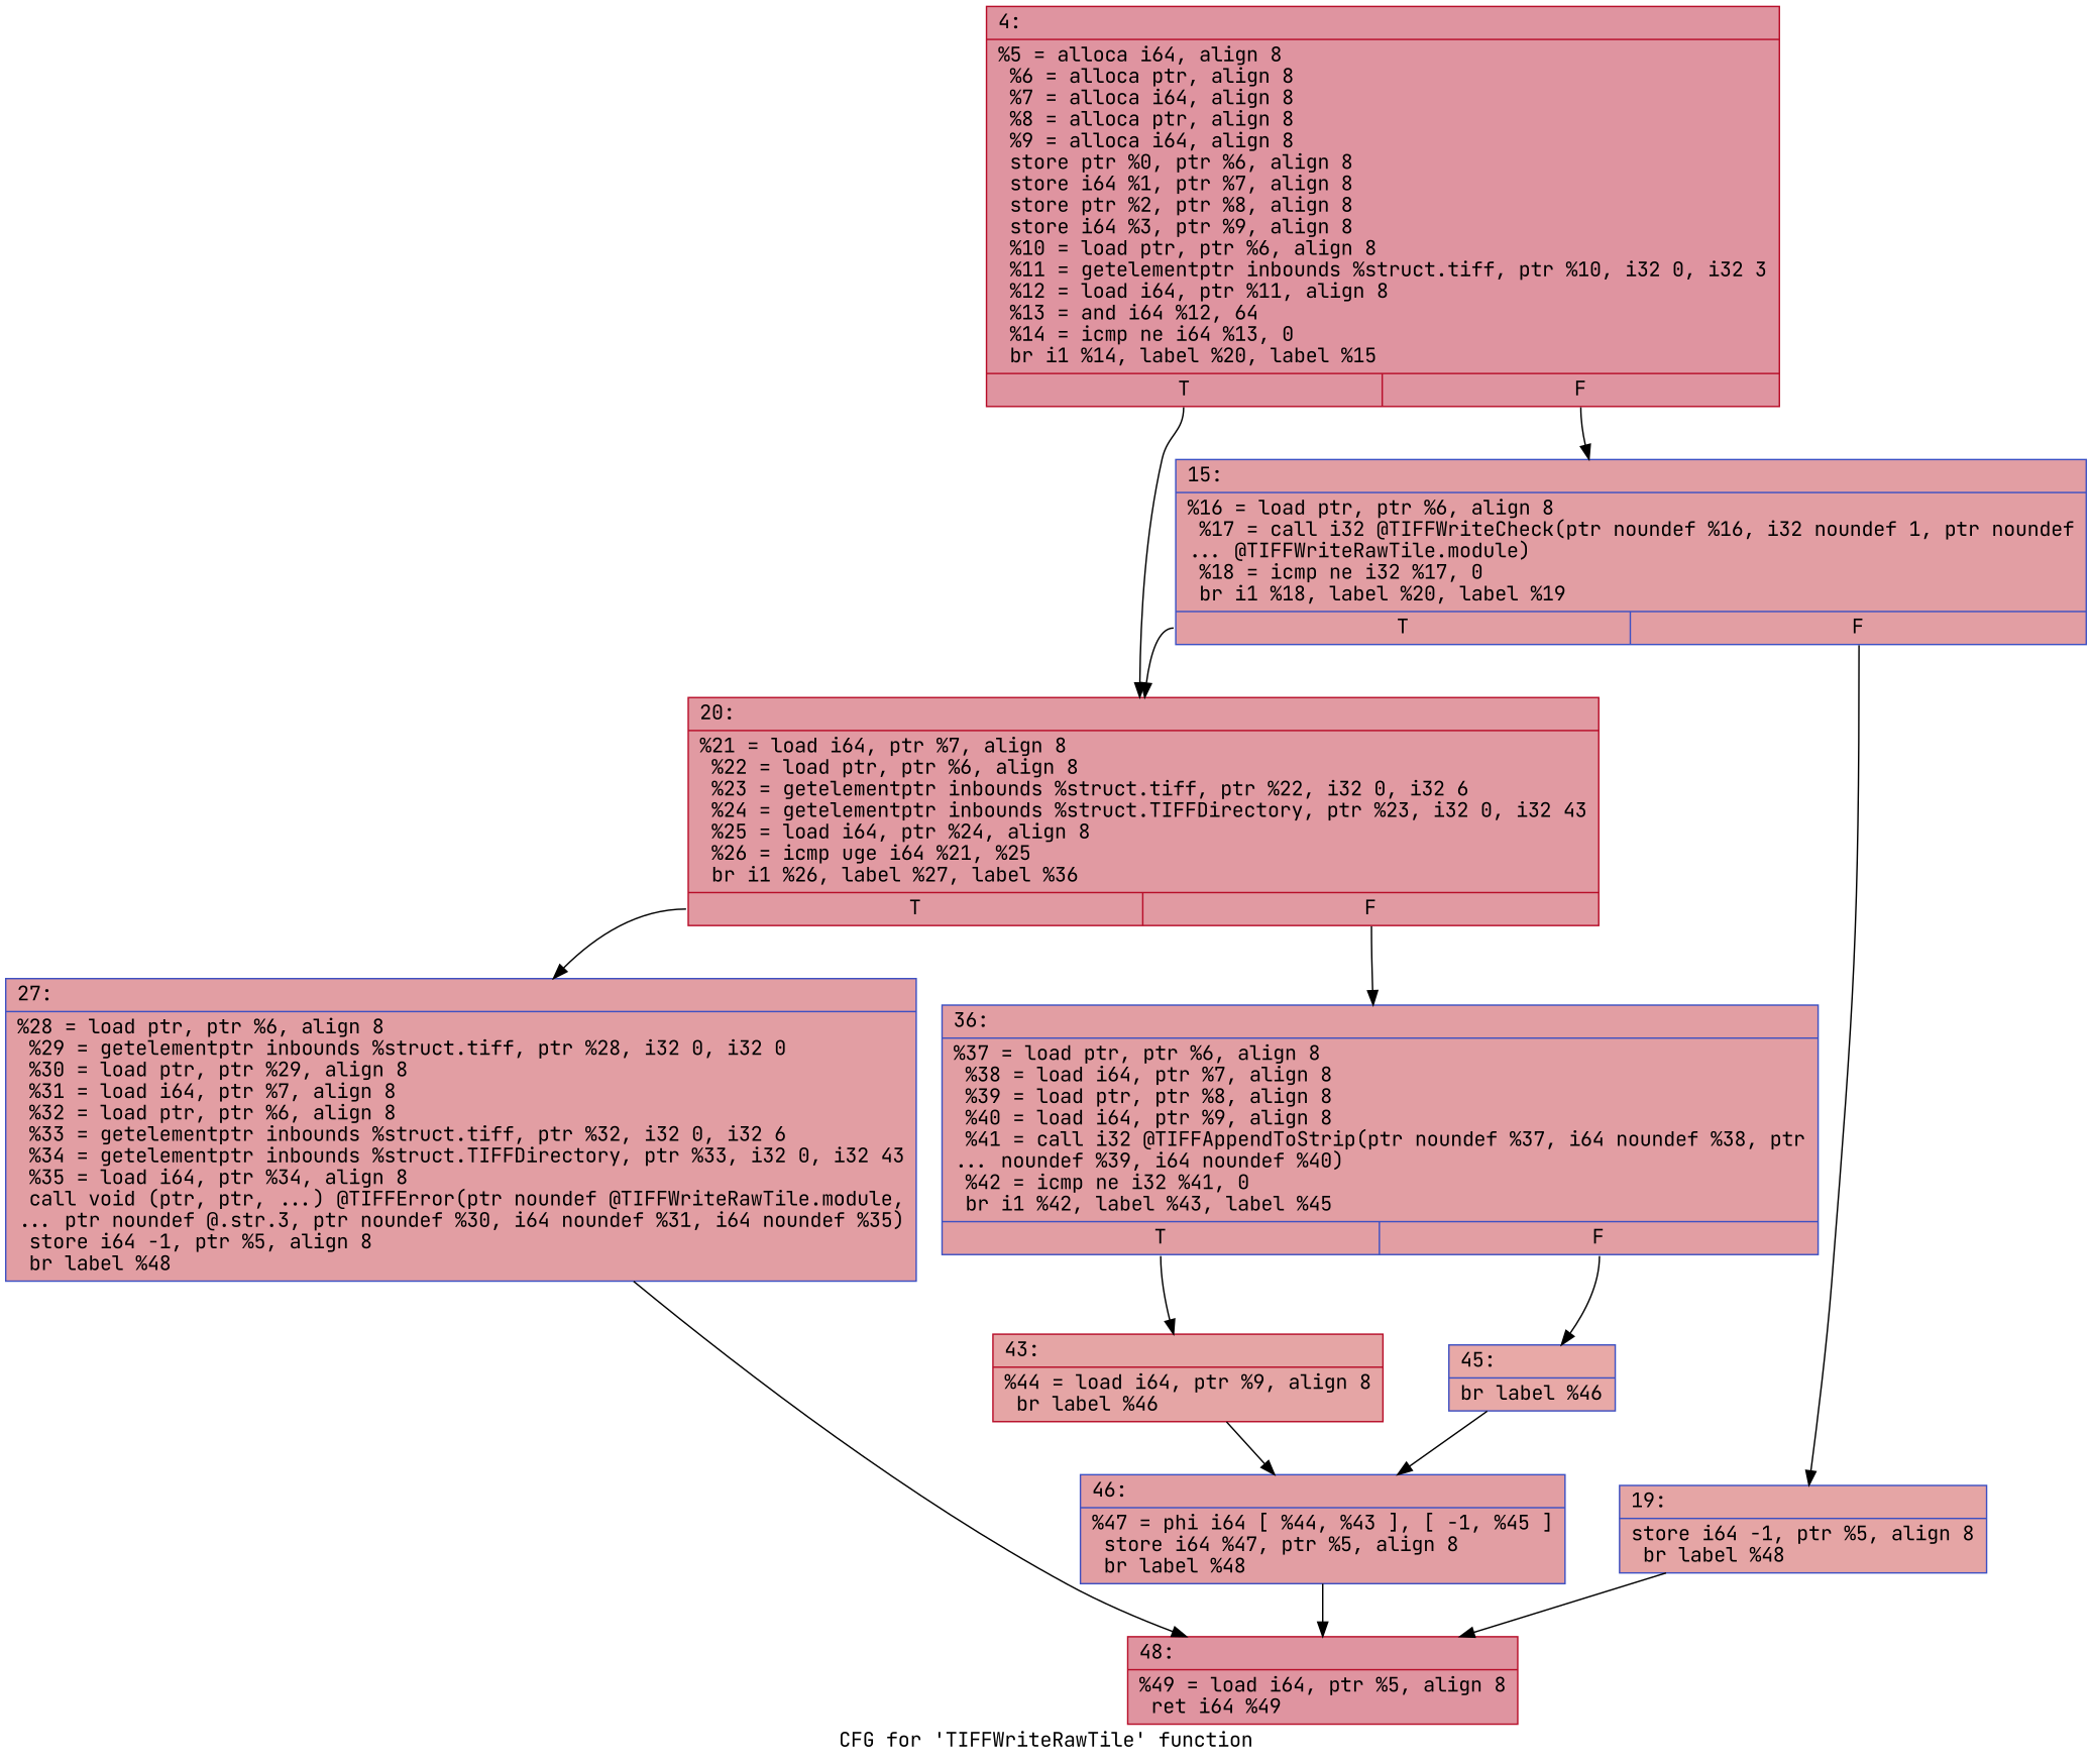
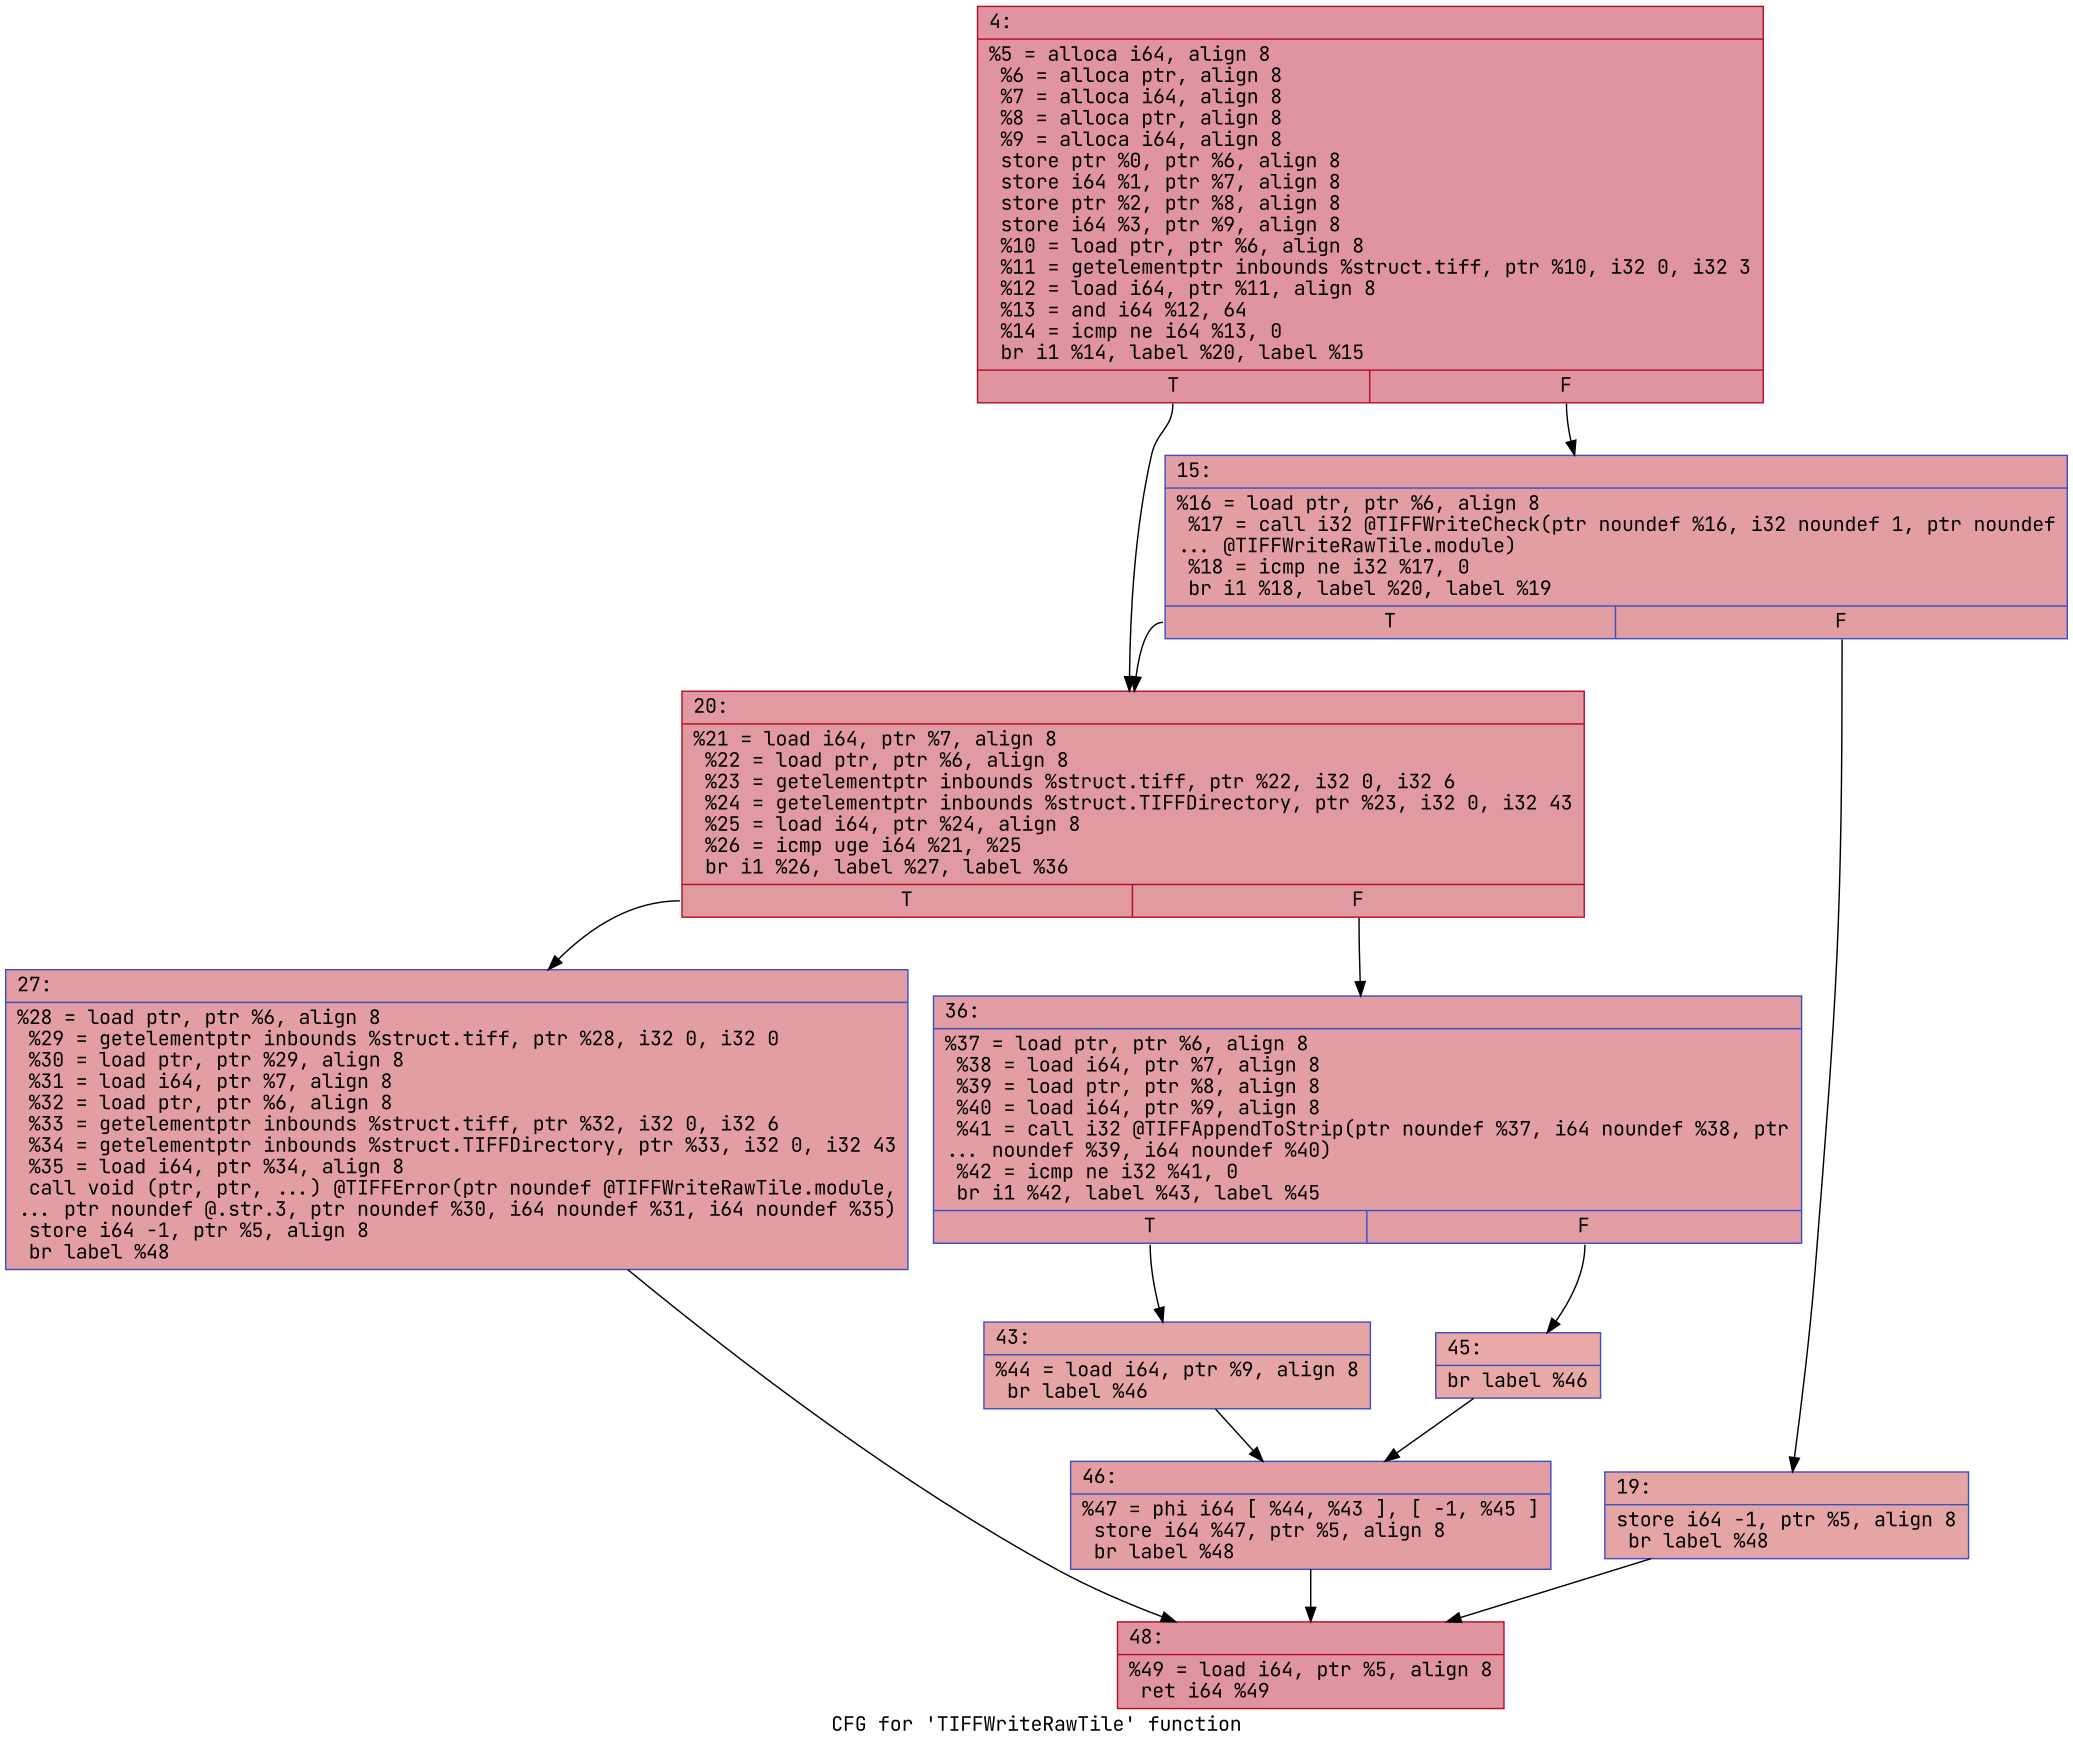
  digraph {
    label="CFG for 'TIFFWriteRawTile' function"
    fontname="JetBrains Mono"
    node [color="#3d50c3ff" fillcolor="#be242e70" fontname="JetBrains Mono" shape=record style=filled]
    edge [fontname="JetBrains Mono"]
    n1 [color="#b70d28ff" fillcolor="#b70d2870" label="{4:\l|  %5 = alloca i64, align 8\l  %6 = alloca ptr, align 8\l  %7 = alloca i64, align 8\l  %8 = alloca ptr, align 8\l  %9 = alloca i64, align 8\l  store ptr %0, ptr %6, align 8\l  store i64 %1, ptr %7, align 8\l  store ptr %2, ptr %8, align 8\l  store i64 %3, ptr %9, align 8\l  %10 = load ptr, ptr %6, align 8\l  %11 = getelementptr inbounds %struct.tiff, ptr %10, i32 0, i32 3\l  %12 = load i64, ptr %11, align 8\l  %13 = and i64 %12, 64\l  %14 = icmp ne i64 %13, 0\l  br i1 %14, label %20, label %15\l|{<s0>T|<s1>F}}"]
    n2 [color="#b70d28ff" fillcolor="#bb1b2c70" label="{20:\l|  %21 = load i64, ptr %7, align 8\l  %22 = load ptr, ptr %6, align 8\l  %23 = getelementptr inbounds %struct.tiff, ptr %22, i32 0, i32 6\l  %24 = getelementptr inbounds %struct.TIFFDirectory, ptr %23, i32 0, i32 43\l  %25 = load i64, ptr %24, align 8\l  %26 = icmp uge i64 %21, %25\l  br i1 %26, label %27, label %36\l|{<s0>T|<s1>F}}"]
    n3 [label="{15:\l|  %16 = load ptr, ptr %6, align 8\l  %17 = call i32 @TIFFWriteCheck(ptr noundef %16, i32 noundef 1, ptr noundef\l... @TIFFWriteRawTile.module)\l  %18 = icmp ne i32 %17, 0\l  br i1 %18, label %20, label %19\l|{<s0>T|<s1>F}}"]
    n4 [label="{27:\l|  %28 = load ptr, ptr %6, align 8\l  %29 = getelementptr inbounds %struct.tiff, ptr %28, i32 0, i32 0\l  %30 = load ptr, ptr %29, align 8\l  %31 = load i64, ptr %7, align 8\l  %32 = load ptr, ptr %6, align 8\l  %33 = getelementptr inbounds %struct.tiff, ptr %32, i32 0, i32 6\l  %34 = getelementptr inbounds %struct.TIFFDirectory, ptr %33, i32 0, i32 43\l  %35 = load i64, ptr %34, align 8\l  call void (ptr, ptr, ...) @TIFFError(ptr noundef @TIFFWriteRawTile.module,\l... ptr noundef @.str.3, ptr noundef %30, i64 noundef %31, i64 noundef %35)\l  store i64 -1, ptr %5, align 8\l  br label %48\l}"]
    n5 [label="{36:\l|  %37 = load ptr, ptr %6, align 8\l  %38 = load i64, ptr %7, align 8\l  %39 = load ptr, ptr %8, align 8\l  %40 = load i64, ptr %9, align 8\l  %41 = call i32 @TIFFAppendToStrip(ptr noundef %37, i64 noundef %38, ptr\l... noundef %39, i64 noundef %40)\l  %42 = icmp ne i32 %41, 0\l  br i1 %42, label %43, label %45\l|{<s0>T|<s1>F}}"]
    n6 [fillcolor="#c5333470" label="{19:\l|  store i64 -1, ptr %5, align 8\l  br label %48\l}"]
    n7 [color="#b70d28ff" fillcolor="#b70d2870" label="{48:\l|  %49 = load i64, ptr %5, align 8\l  ret i64 %49\l}"]
-   n8 [color="#b70d28ff" fillcolor="#c5333470" label="{43:\l|  %44 = load i64, ptr %9, align 8\l  br label %46\l}"]
+   n8 [fillcolor="#c5333470" label="{43:\l|  %44 = load i64, ptr %9, align 8\l  br label %46\l}"]
    n9 [fillcolor="#ca3b3770" label="{45:\l|  br label %46\l}"]
    n10 [label="{46:\l|  %47 = phi i64 [ %44, %43 ], [ -1, %45 ]\l  store i64 %47, ptr %5, align 8\l  br label %48\l}"]
    n1 -> n2 [tailport=s0]
    n1 -> n3 [tailport=s1]
    n2 -> n4 [tailport=s0]
    n2 -> n5 [tailport=s1]
    n3 -> n2 [tailport=s0]
    n3 -> n6 [tailport=s1]
    n4 -> n7
    n5 -> n8 [tailport=s0]
    n5 -> n9 [tailport=s1]
    n6 -> n7
    n8 -> n10
    n9 -> n10
    n10 -> n7
  }
